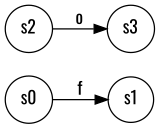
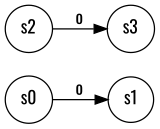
  digraph {
    fontname=Oswald
    rankdir=LR
    node [fontname=Oswald shape=circle]
    edge [fontname=Oswald]
    s0
    s1
    s2
    s3
-   s0 -> s1 [label=f]
+   s0 -> s1 [label=o]
    s2 -> s3 [label=o]
  }
